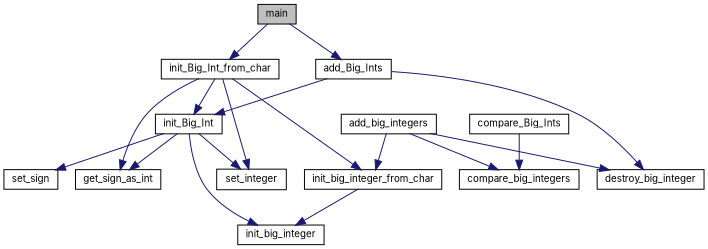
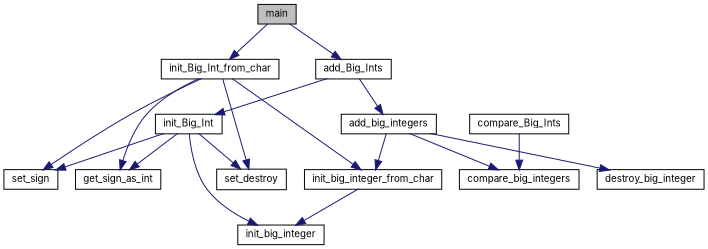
  digraph {
    fontname=Inter
    rankdir=TB
    node [color=black fillcolor=white fontname=Inter fontsize=10 shape=record style=filled]
    edge [color=midnightblue fontname=Inter fontsize=10 labelfontname=Helvetica labelfontsize=10 style=solid]
    n1 [fillcolor=grey75 fontcolor=black height=0.2 label=main width=0.4]
    n2 [height=0.2 label=init_Big_Int_from_char width=0.4]
    n3 [height=0.2 label=add_Big_Ints width=0.4]
    n4 [height=0.2 label=init_big_integer_from_char width=0.4]
    n5 [height=0.2 label=get_sign_as_int width=0.4]
-   n6 [height=0.2 label=set_integer width=0.4]
+   n6 [height=0.2 label=set_destroy width=0.4]
    n7 [height=0.2 label=set_sign width=0.4]
    n8 [height=0.2 label=compare_Big_Ints width=0.4]
    n9 [height=0.2 label=compare_big_integers width=0.4]
    n10 [height=0.2 label=init_Big_Int width=0.4]
    n11 [height=0.2 label=add_big_integers width=0.4]
    n12 [height=0.2 label=init_big_integer width=0.4]
    n13 [height=0.2 label=destroy_big_integer width=0.4]
    n1 -> n2
    n1 -> n3
    n2 -> n4
    n2 -> n5
    n2 -> n6
-   n2 -> n10
+   n2 -> n7
    n3 -> n10
-   n3 -> n13
+   n3 -> n11
    n4 -> n12
    n8 -> n9
    n10 -> n5
    n10 -> n6
    n10 -> n7
    n10 -> n12
    n11 -> n4
    n11 -> n9
    n11 -> n13
  }
